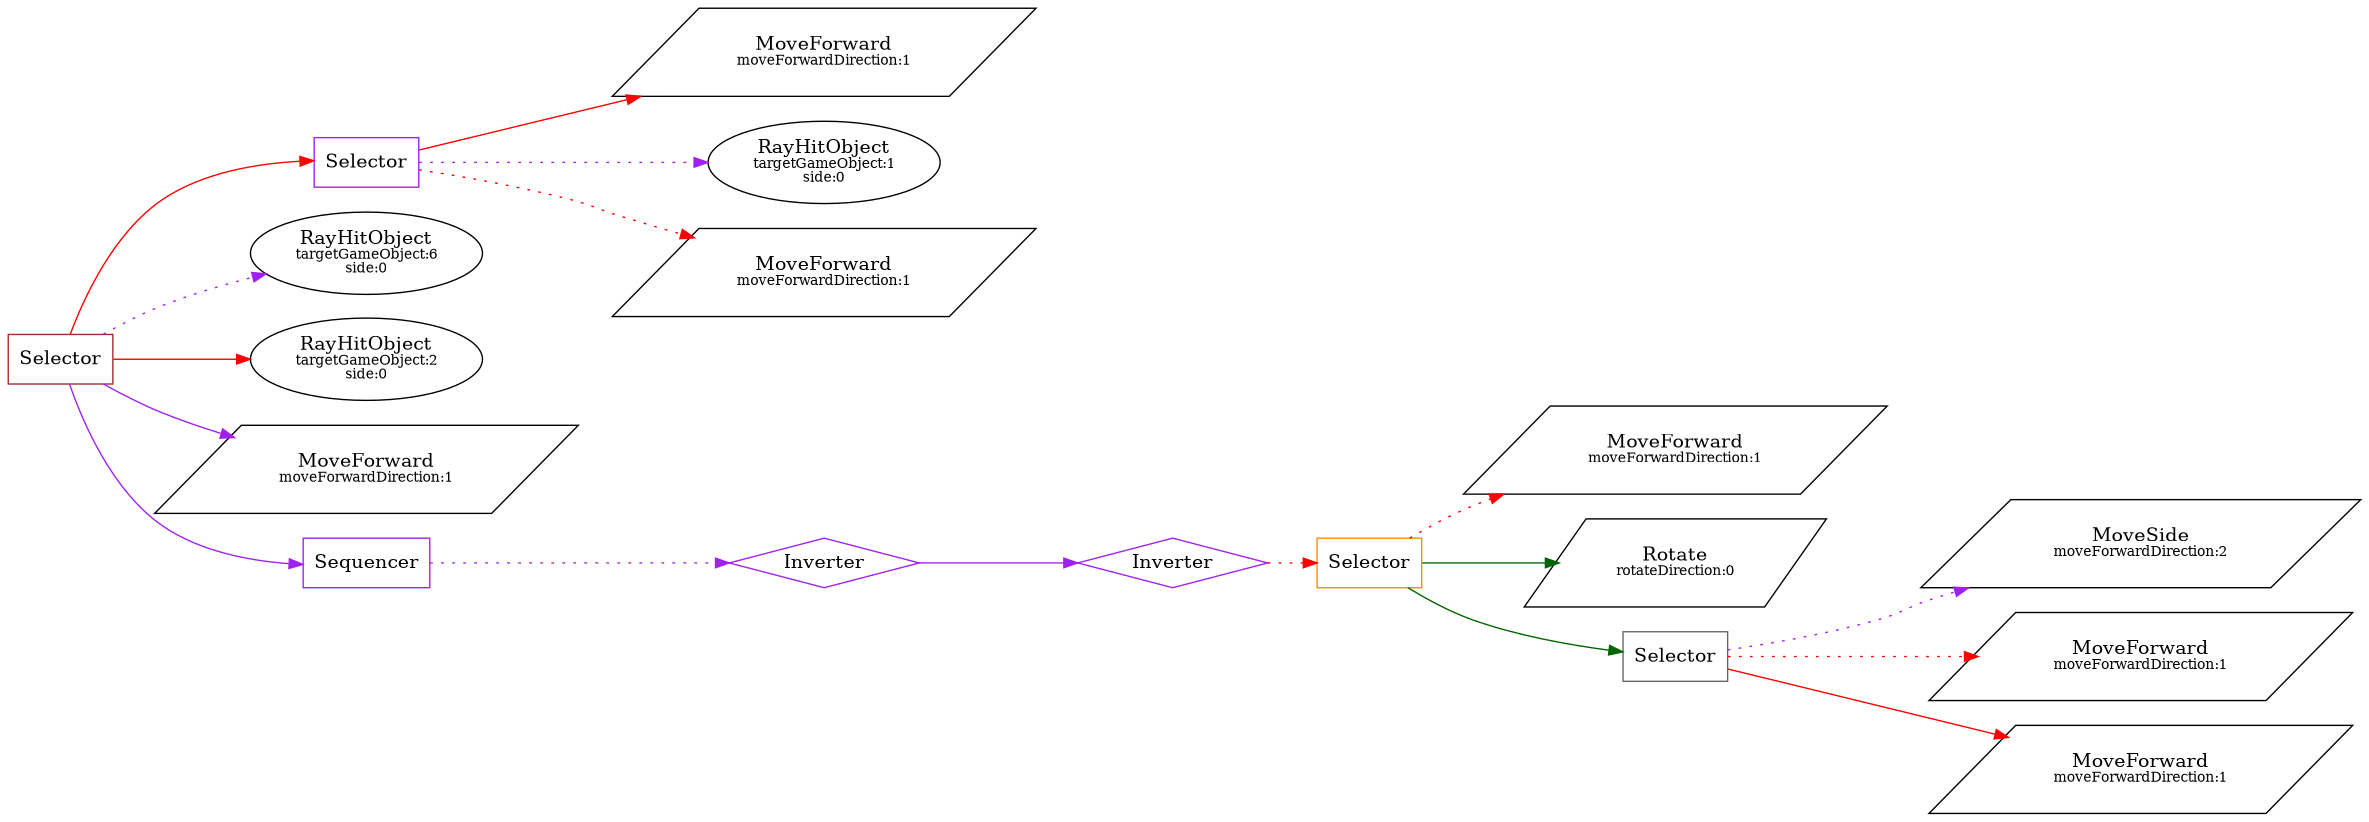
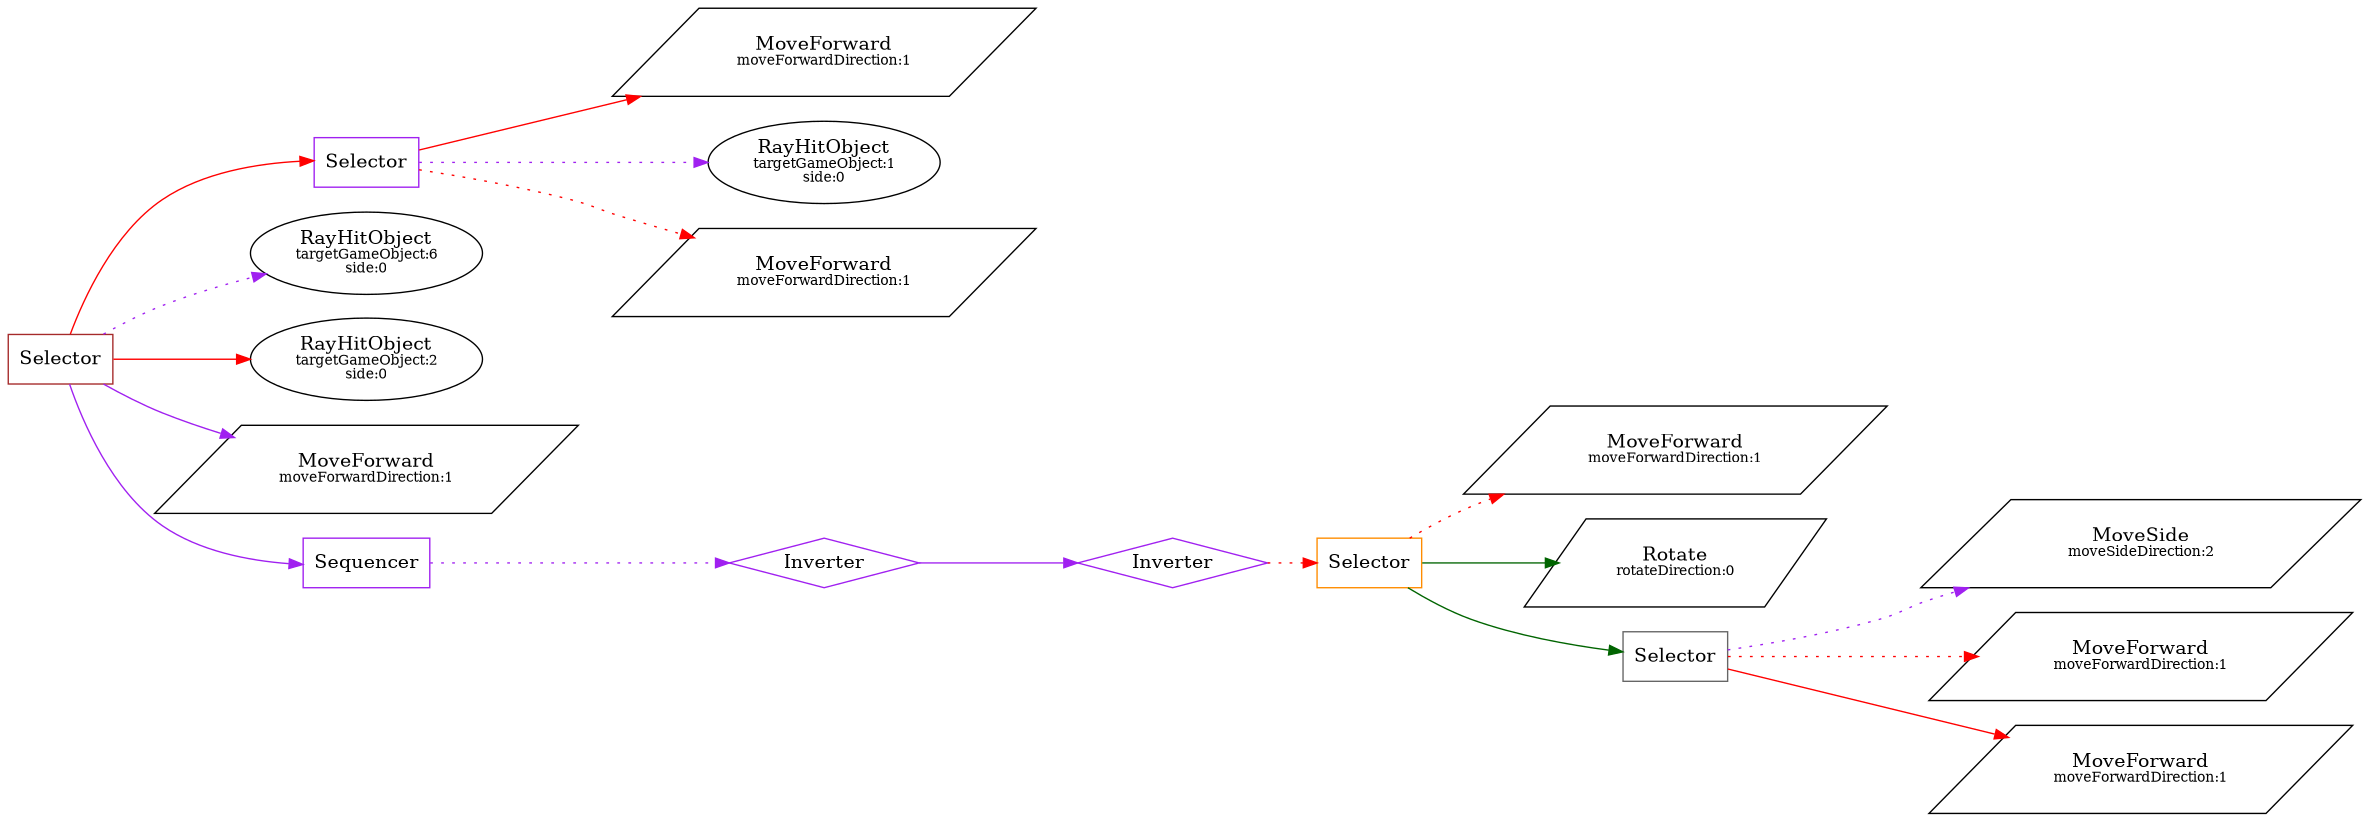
  digraph {
    rankdir=LR
    node [shape=parallelogram]
    edge [color=red style=solid]
    n1 [label=Selector shape=polygon color=brown]
    n2 [label=Selector shape=polygon color=purple]
    n3 [label=<RayHitObject<BR /><FONT POINT-SIZE="10">targetGameObject:6<BR />side:0<BR /></FONT>> shape=ellipse]
    n4 [label=<RayHitObject<BR /><FONT POINT-SIZE="10">targetGameObject:2<BR />side:0<BR /></FONT>> shape=ellipse]
    n5 [label=<MoveForward<BR /><FONT POINT-SIZE="10">moveForwardDirection:1<BR /></FONT>>]
    n6 [label=Sequencer shape=polygon color=purple]
    n7 [label=<MoveForward<BR /><FONT POINT-SIZE="10">moveForwardDirection:1<BR /></FONT>>]
    n8 [label=<RayHitObject<BR /><FONT POINT-SIZE="10">targetGameObject:1<BR />side:0<BR /></FONT>> shape=ellipse]
    n9 [label=<MoveForward<BR /><FONT POINT-SIZE="10">moveForwardDirection:1<BR /></FONT>>]
    n10 [label=Inverter shape=diamond color=purple]
    n11 [label=Inverter shape=diamond color=purple]
    n12 [label=Selector shape=polygon color=darkorange]
    n13 [label=<MoveForward<BR /><FONT POINT-SIZE="10">moveForwardDirection:1<BR /></FONT>>]
    n14 [label=<Rotate<BR /><FONT POINT-SIZE="10">rotateDirection:0<BR /></FONT>>]
    n15 [label=Selector shape=polygon color=gray40]
-   n16 [label=<MoveSide<BR /><FONT POINT-SIZE="10">moveForwardDirection:2<BR /></FONT>>]
+   n16 [label=<MoveSide<BR /><FONT POINT-SIZE="10">moveSideDirection:2<BR /></FONT>>]
    n17 [label=<MoveForward<BR /><FONT POINT-SIZE="10">moveForwardDirection:1<BR /></FONT>>]
    n18 [label=<MoveForward<BR /><FONT POINT-SIZE="10">moveForwardDirection:1<BR /></FONT>>]
    n1 -> n2
    n1 -> n3 [color=purple style=dotted]
    n1 -> n4
    n1 -> n5 [color=purple]
    n1 -> n6 [color=purple]
    n2 -> n7
    n2 -> n8 [color=purple style=dotted]
    n2 -> n9 [style=dotted]
    n6 -> n10 [color=purple style=dotted]
    n10 -> n11 [color=purple]
    n11 -> n12 [style=dotted]
    n12 -> n13 [style=dotted]
    n12 -> n14 [color=darkgreen]
    n12 -> n15 [color=darkgreen]
    n15 -> n16 [color=purple style=dotted]
    n15 -> n17 [style=dotted]
    n15 -> n18
  }
